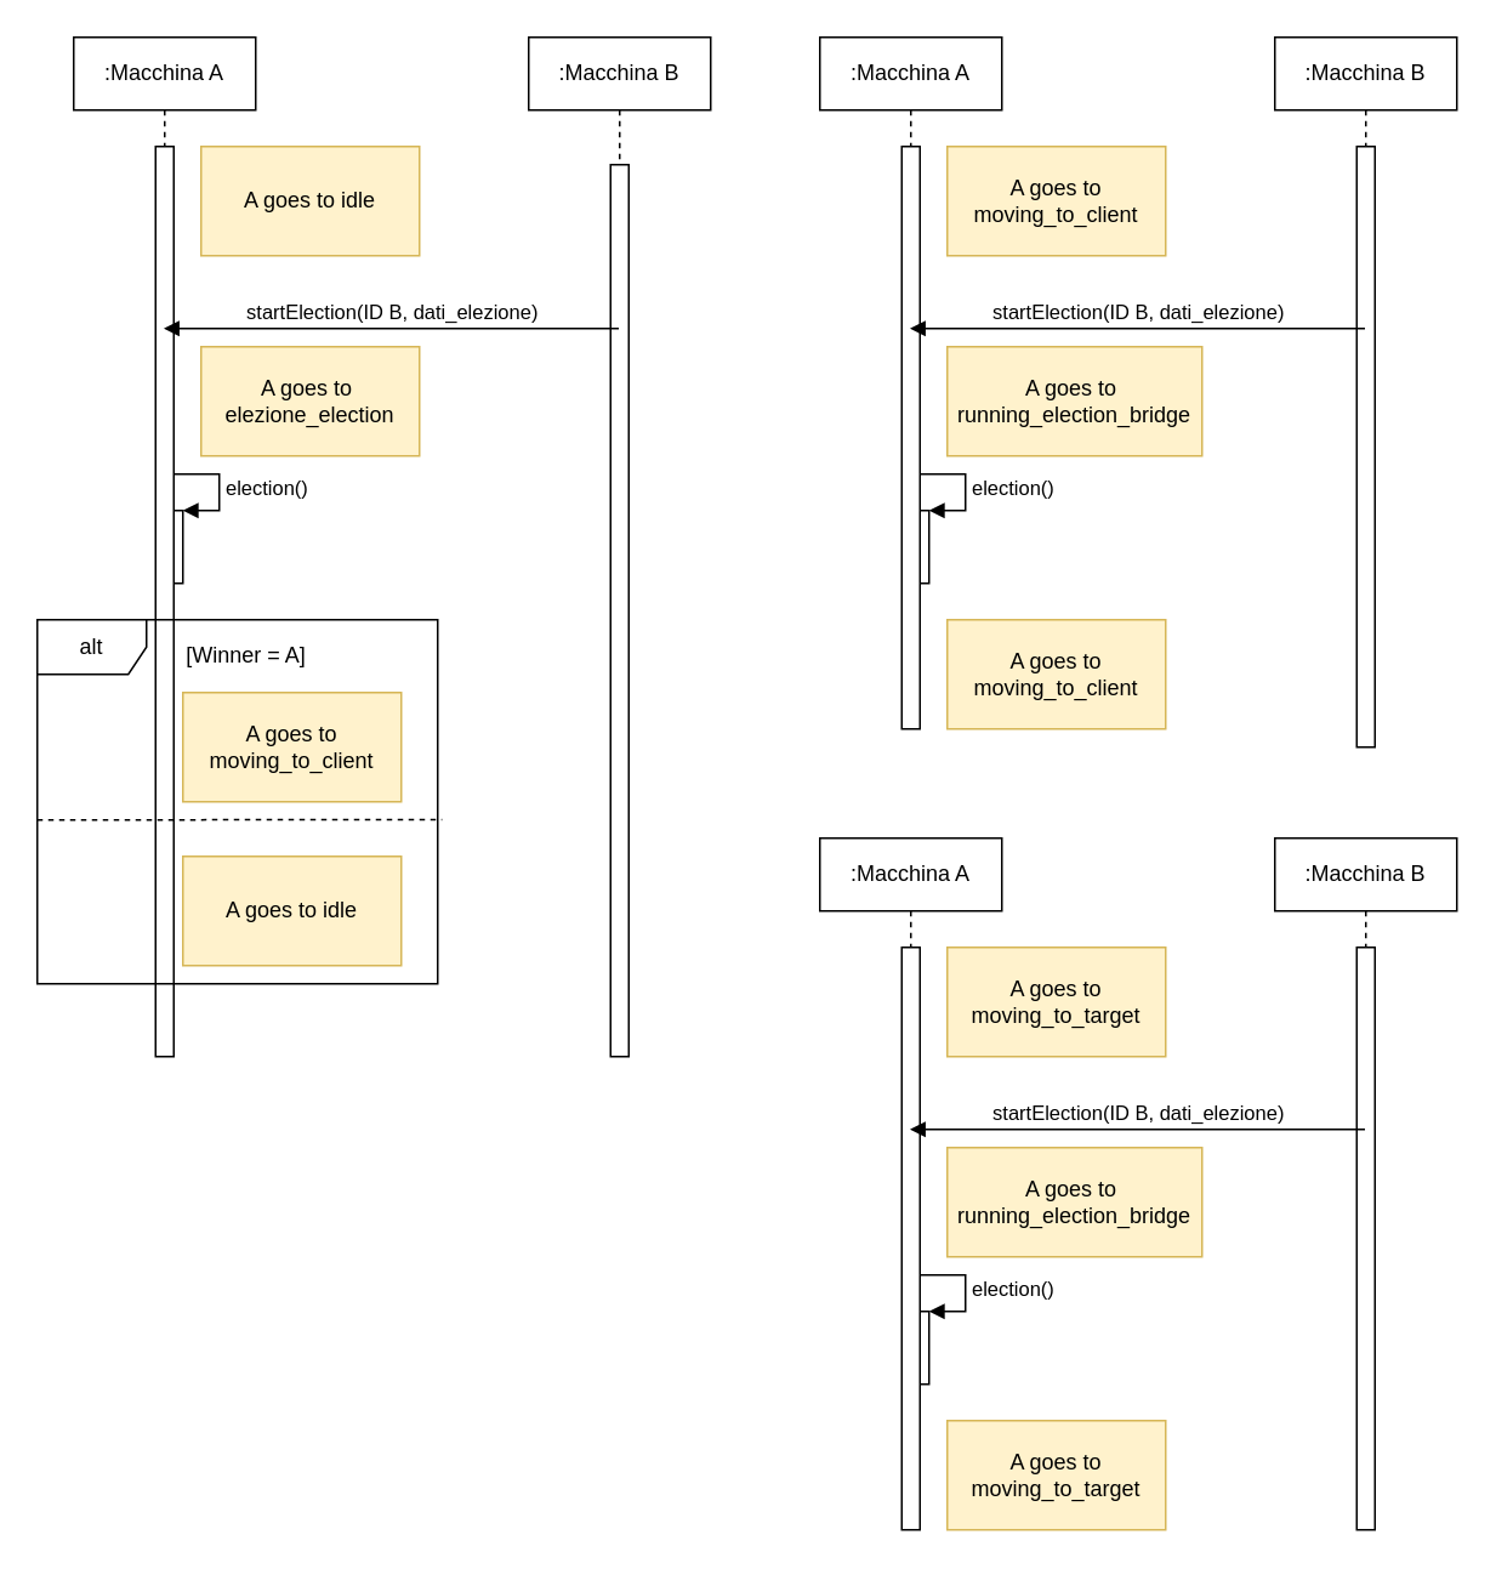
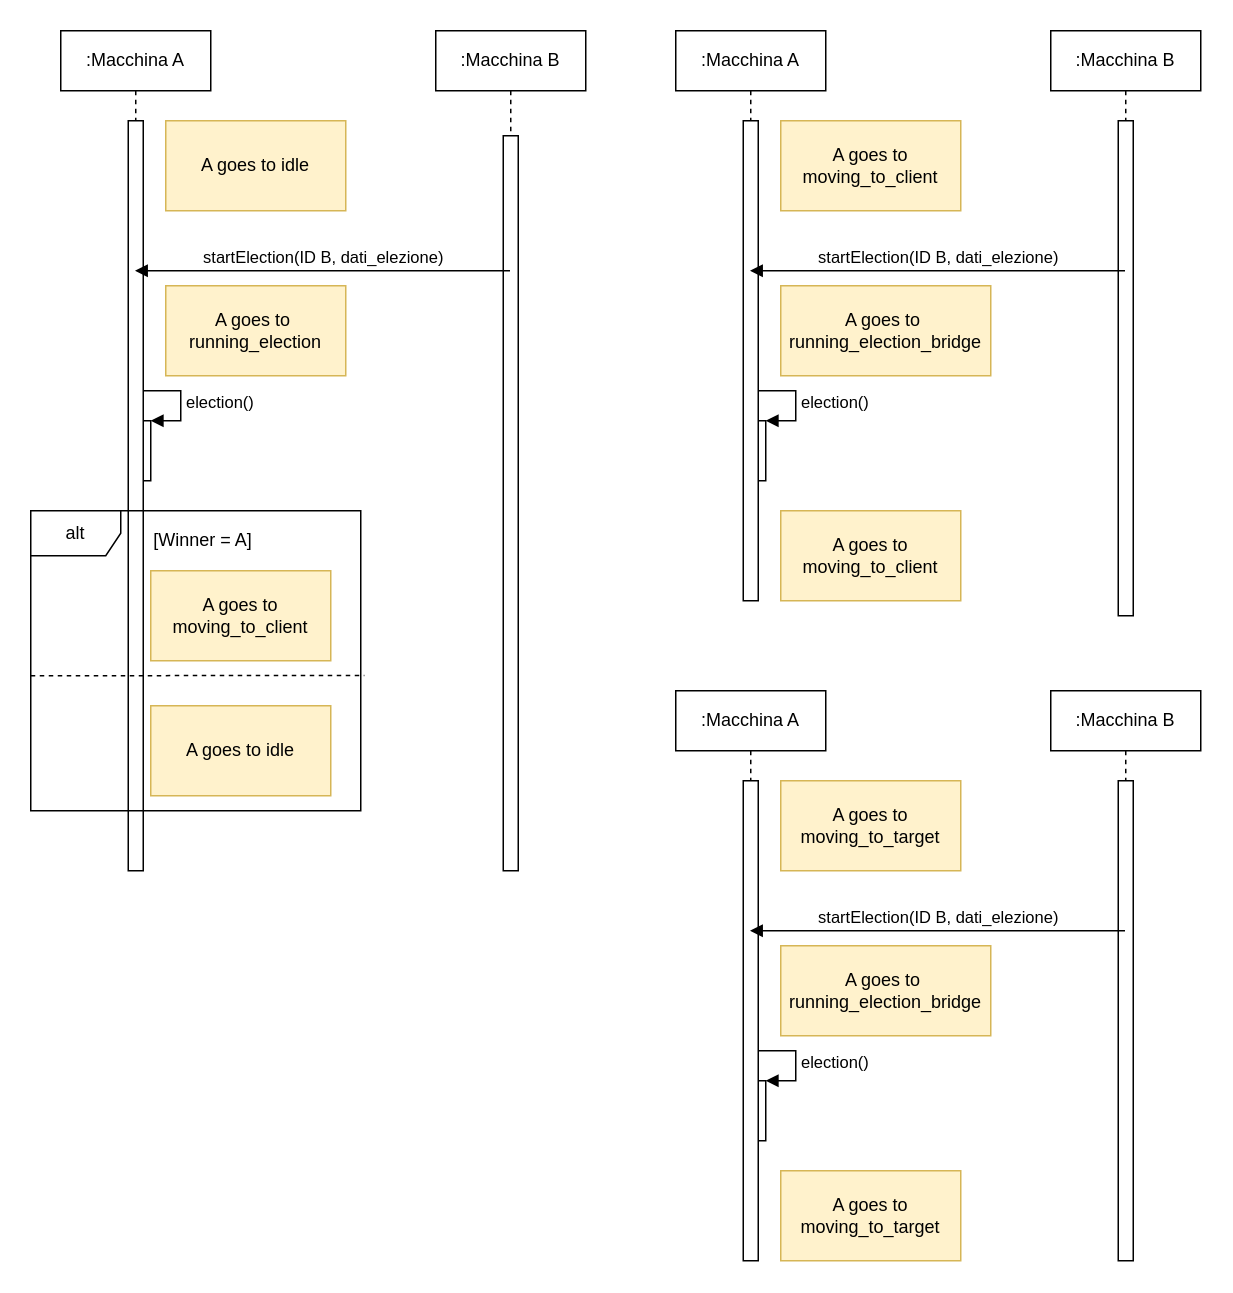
  <mxCell id="0" />
  <mxCell id="1" parent="0" />
  <mxCell id="2" value=":Macchina A" style="shape=umlLifeline;perimeter=lifelinePerimeter;whiteSpace=wrap;html=1;container=1;collapsible=0;recursiveResize=0;outlineConnect=0;" vertex="1" parent="1"><mxGeometry x="40" y="20" width="100" height="560" as="geometry" /></mxCell>
  <mxCell id="3" value="" style="html=1;points=[];perimeter=orthogonalPerimeter;" vertex="1" parent="2"><mxGeometry x="50" y="260" width="10" height="40" as="geometry" /></mxCell>
  <mxCell id="4" value="election()" style="edgeStyle=orthogonalEdgeStyle;html=1;align=left;spacingLeft=2;endArrow=block;rounded=0;entryX=1;entryY=0;" edge="1" target="3" parent="2"><mxGeometry relative="1" as="geometry"><mxPoint x="55" y="240" as="sourcePoint" /><Array as="points"><mxPoint x="80" y="240" /></Array></mxGeometry></mxCell>
  <mxCell id="5" value="" style="html=1;points=[];perimeter=orthogonalPerimeter;" vertex="1" parent="2"><mxGeometry x="45" y="60" width="10" height="500" as="geometry" /></mxCell>
  <mxCell id="6" value=":Macchina B" style="shape=umlLifeline;perimeter=lifelinePerimeter;whiteSpace=wrap;html=1;container=1;collapsible=0;recursiveResize=0;outlineConnect=0;" vertex="1" parent="1"><mxGeometry x="290" y="20" width="100" height="560" as="geometry" /></mxCell>
  <mxCell id="7" value="" style="html=1;points=[];perimeter=orthogonalPerimeter;" vertex="1" parent="6"><mxGeometry x="45" y="70" width="10" height="490" as="geometry" /></mxCell>
  <mxCell id="8" value="startElection(ID B, dati_elezione)" style="html=1;verticalAlign=bottom;endArrow=block;" edge="1" parent="1" source="6" target="2"><mxGeometry width="80" relative="1" as="geometry"><mxPoint x="150" y="110" as="sourcePoint" /><mxPoint x="230" y="110" as="targetPoint" /><Array as="points"><mxPoint x="290" y="180" /></Array></mxGeometry></mxCell>
  <mxCell id="9" value="A goes to idle" style="rounded=0;whiteSpace=wrap;html=1;fillColor=#fff2cc;strokeColor=#d6b656;" vertex="1" parent="1"><mxGeometry x="110" y="80" width="120" height="60" as="geometry" /></mxCell>
  <mxCell id="10" value="A goes to idle" style="rounded=0;whiteSpace=wrap;html=1;fillColor=#fff2cc;strokeColor=#d6b656;" vertex="1" parent="1"><mxGeometry x="100" y="470" width="120" height="60" as="geometry" /></mxCell>
  <mxCell id="11" value="A goes to moving_to_client" style="rounded=0;whiteSpace=wrap;html=1;fillColor=#fff2cc;strokeColor=#d6b656;" vertex="1" parent="1"><mxGeometry x="520" y="80" width="120" height="60" as="geometry" /></mxCell>
  <mxCell id="12" value="A goes to moving_to_client" style="rounded=0;whiteSpace=wrap;html=1;fillColor=#fff2cc;strokeColor=#d6b656;" vertex="1" parent="1"><mxGeometry x="520" y="340" width="120" height="60" as="geometry" /></mxCell>
  <mxCell id="13" value="A goes to moving_to_target" style="rounded=0;whiteSpace=wrap;html=1;fillColor=#fff2cc;strokeColor=#d6b656;" vertex="1" parent="1"><mxGeometry x="520" y="520" width="120" height="60" as="geometry" /></mxCell>
  <mxCell id="14" value="A goes to moving_to_target" style="rounded=0;whiteSpace=wrap;html=1;fillColor=#fff2cc;strokeColor=#d6b656;" vertex="1" parent="1"><mxGeometry x="520" y="780" width="120" height="60" as="geometry" /></mxCell>
- <mxCell id="15" value="A goes to&amp;nbsp;&lt;br&gt;elezione_election" style="rounded=0;whiteSpace=wrap;html=1;fillColor=#fff2cc;strokeColor=#d6b656;" vertex="1" parent="1"><mxGeometry x="110" y="190" width="120" height="60" as="geometry" /></mxCell>
+ <mxCell id="15" value="A goes to&amp;nbsp;&lt;br&gt;running_election" style="rounded=0;whiteSpace=wrap;html=1;fillColor=#fff2cc;strokeColor=#d6b656;" vertex="1" parent="1"><mxGeometry x="110" y="190" width="120" height="60" as="geometry" /></mxCell>
  <mxCell id="16" value=":Macchina A" style="shape=umlLifeline;perimeter=lifelinePerimeter;whiteSpace=wrap;html=1;container=1;collapsible=0;recursiveResize=0;outlineConnect=0;" vertex="1" parent="1"><mxGeometry x="450" y="20" width="100" height="380" as="geometry" /></mxCell>
  <mxCell id="17" value="" style="html=1;points=[];perimeter=orthogonalPerimeter;" vertex="1" parent="16"><mxGeometry x="50" y="260" width="10" height="40" as="geometry" /></mxCell>
  <mxCell id="18" value="election()" style="edgeStyle=orthogonalEdgeStyle;html=1;align=left;spacingLeft=2;endArrow=block;rounded=0;entryX=1;entryY=0;" edge="1" parent="16" target="17"><mxGeometry relative="1" as="geometry"><mxPoint x="55" y="240" as="sourcePoint" /><Array as="points"><mxPoint x="80" y="240" /></Array></mxGeometry></mxCell>
  <mxCell id="19" value="" style="html=1;points=[];perimeter=orthogonalPerimeter;" vertex="1" parent="16"><mxGeometry x="45" y="60" width="10" height="320" as="geometry" /></mxCell>
  <mxCell id="20" value=":Macchina B" style="shape=umlLifeline;perimeter=lifelinePerimeter;whiteSpace=wrap;html=1;container=1;collapsible=0;recursiveResize=0;outlineConnect=0;" vertex="1" parent="1"><mxGeometry x="700" y="20" width="100" height="390" as="geometry" /></mxCell>
  <mxCell id="21" value="" style="html=1;points=[];perimeter=orthogonalPerimeter;" vertex="1" parent="20"><mxGeometry x="45" y="60" width="10" height="330" as="geometry" /></mxCell>
  <mxCell id="22" value="startElection(ID B, dati_elezione)" style="html=1;verticalAlign=bottom;endArrow=block;" edge="1" parent="1" source="20" target="16"><mxGeometry width="80" relative="1" as="geometry"><mxPoint x="560" y="110" as="sourcePoint" /><mxPoint x="640" y="110" as="targetPoint" /><Array as="points"><mxPoint x="710" y="180" /></Array></mxGeometry></mxCell>
  <mxCell id="23" value="A goes to&amp;nbsp;&lt;br&gt;running_election_bridge" style="rounded=0;whiteSpace=wrap;html=1;fillColor=#fff2cc;strokeColor=#d6b656;" vertex="1" parent="1"><mxGeometry x="520" y="190" width="140" height="60" as="geometry" /></mxCell>
  <mxCell id="24" value=":Macchina A" style="shape=umlLifeline;perimeter=lifelinePerimeter;whiteSpace=wrap;html=1;container=1;collapsible=0;recursiveResize=0;outlineConnect=0;" vertex="1" parent="1"><mxGeometry x="450" y="460" width="100" height="380" as="geometry" /></mxCell>
  <mxCell id="25" value="" style="html=1;points=[];perimeter=orthogonalPerimeter;" vertex="1" parent="24"><mxGeometry x="50" y="260" width="10" height="40" as="geometry" /></mxCell>
  <mxCell id="26" value="election()" style="edgeStyle=orthogonalEdgeStyle;html=1;align=left;spacingLeft=2;endArrow=block;rounded=0;entryX=1;entryY=0;" edge="1" parent="24" target="25"><mxGeometry relative="1" as="geometry"><mxPoint x="55" y="240" as="sourcePoint" /><Array as="points"><mxPoint x="80" y="240" /></Array></mxGeometry></mxCell>
  <mxCell id="27" value="" style="html=1;points=[];perimeter=orthogonalPerimeter;" vertex="1" parent="24"><mxGeometry x="45" y="60" width="10" height="320" as="geometry" /></mxCell>
  <mxCell id="28" value=":Macchina B" style="shape=umlLifeline;perimeter=lifelinePerimeter;whiteSpace=wrap;html=1;container=1;collapsible=0;recursiveResize=0;outlineConnect=0;" vertex="1" parent="1"><mxGeometry x="700" y="460" width="100" height="380" as="geometry" /></mxCell>
  <mxCell id="29" value="" style="html=1;points=[];perimeter=orthogonalPerimeter;" vertex="1" parent="28"><mxGeometry x="45" y="60" width="10" height="320" as="geometry" /></mxCell>
  <mxCell id="30" value="startElection(ID B, dati_elezione)" style="html=1;verticalAlign=bottom;endArrow=block;" edge="1" parent="1" source="28" target="24"><mxGeometry width="80" relative="1" as="geometry"><mxPoint x="560" y="550" as="sourcePoint" /><mxPoint x="640" y="550" as="targetPoint" /><Array as="points"><mxPoint x="720" y="620" /></Array></mxGeometry></mxCell>
  <mxCell id="31" value="A goes to&amp;nbsp;&lt;br&gt;running_election_bridge" style="rounded=0;whiteSpace=wrap;html=1;fillColor=#fff2cc;strokeColor=#d6b656;" vertex="1" parent="1"><mxGeometry x="520" y="630" width="140" height="60" as="geometry" /></mxCell>
  <mxCell id="32" value="alt" style="shape=umlFrame;whiteSpace=wrap;html=1;" vertex="1" parent="1"><mxGeometry x="20" y="340" width="220" height="200" as="geometry" /></mxCell>
  <mxCell id="33" value="A goes to moving_to_client" style="rounded=0;whiteSpace=wrap;html=1;fillColor=#fff2cc;strokeColor=#d6b656;" vertex="1" parent="1"><mxGeometry x="100" y="380" width="120" height="60" as="geometry" /></mxCell>
  <mxCell id="34" value="[Winner = A]" style="text;html=1;strokeColor=none;fillColor=none;align=center;verticalAlign=middle;whiteSpace=wrap;rounded=0;" vertex="1" parent="1"><mxGeometry x="100" y="350" width="70" height="20" as="geometry" /></mxCell>
  <mxCell id="35" value="" style="endArrow=none;dashed=1;html=1;entryX=1.011;entryY=0.549;entryDx=0;entryDy=0;entryPerimeter=0;" edge="1" parent="1" target="32"><mxGeometry width="50" height="50" relative="1" as="geometry"><mxPoint x="20" y="450" as="sourcePoint" /><mxPoint x="320" y="440" as="targetPoint" /><Array as="points" /></mxGeometry></mxCell>
